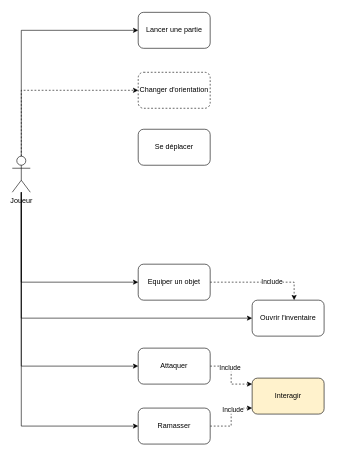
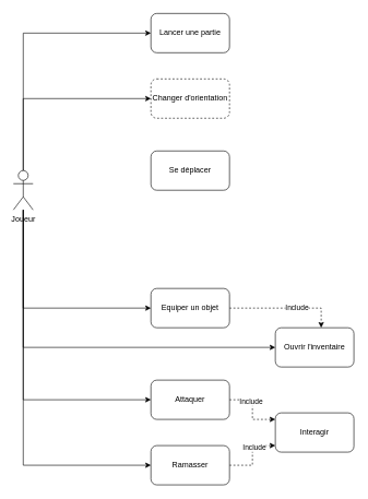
  <mxCell id="0" />
  <mxCell id="1" parent="0" />
  <mxCell id="2" style="edgeStyle=orthogonalEdgeStyle;rounded=0;orthogonalLoop=1;jettySize=auto;html=1;" edge="1" parent="1" source="8" target="9"><mxGeometry relative="1" as="geometry"><Array as="points"><mxPoint x="35" y="50" /></Array></mxGeometry></mxCell>
- <mxCell id="3" style="edgeStyle=orthogonalEdgeStyle;rounded=0;orthogonalLoop=1;jettySize=auto;html=1;dashed=1;" edge="1" parent="1" source="8" target="10"><mxGeometry relative="1" as="geometry"><Array as="points"><mxPoint x="35" y="150" /></Array></mxGeometry></mxCell>
+ <mxCell id="3" style="edgeStyle=orthogonalEdgeStyle;rounded=0;orthogonalLoop=1;jettySize=auto;html=1;" edge="1" parent="1" source="8" target="10"><mxGeometry relative="1" as="geometry"><Array as="points"><mxPoint x="35" y="150" /></Array></mxGeometry></mxCell>
  <mxCell id="4" style="edgeStyle=orthogonalEdgeStyle;rounded=0;orthogonalLoop=1;jettySize=auto;html=1;" edge="1" parent="1" source="8" target="14"><mxGeometry relative="1" as="geometry"><Array as="points"><mxPoint x="35" y="470" /></Array></mxGeometry></mxCell>
  <mxCell id="5" style="edgeStyle=orthogonalEdgeStyle;rounded=0;orthogonalLoop=1;jettySize=auto;html=1;" edge="1" parent="1" source="8" target="18"><mxGeometry relative="1" as="geometry"><Array as="points"><mxPoint x="35" y="610" /></Array></mxGeometry></mxCell>
  <mxCell id="6" style="edgeStyle=orthogonalEdgeStyle;rounded=0;orthogonalLoop=1;jettySize=auto;html=1;" edge="1" parent="1" source="8" target="15"><mxGeometry relative="1" as="geometry"><Array as="points"><mxPoint x="35" y="530" /></Array></mxGeometry></mxCell>
  <mxCell id="7" style="edgeStyle=orthogonalEdgeStyle;rounded=0;orthogonalLoop=1;jettySize=auto;html=1;" edge="1" parent="1" source="8" target="21"><mxGeometry relative="1" as="geometry"><Array as="points"><mxPoint x="35" y="710" /></Array></mxGeometry></mxCell>
  <mxCell id="8" value="Joueur" style="shape=umlActor;verticalLabelPosition=bottom;verticalAlign=top;html=1;outlineConnect=0;" vertex="1" parent="1"><mxGeometry x="20" y="260" width="30" height="60" as="geometry" /></mxCell>
  <mxCell id="9" value="Lancer une partie" style="rounded=1;whiteSpace=wrap;html=1;" vertex="1" parent="1"><mxGeometry x="230" y="20" width="120" height="60" as="geometry" /></mxCell>
  <mxCell id="10" value="Changer d'orientation" style="rounded=1;whiteSpace=wrap;html=1;dashed=1;" vertex="1" parent="1"><mxGeometry x="230" y="120" width="120" height="60" as="geometry" /></mxCell>
- <mxCell id="11" value="Se déplacer" style="rounded=1;whiteSpace=wrap;html=1;" vertex="1" parent="1"><mxGeometry x="230" y="215" width="120" height="60" as="geometry" /></mxCell>
+ <mxCell id="11" value="Se déplacer" style="rounded=1;whiteSpace=wrap;html=1;" vertex="1" parent="1"><mxGeometry x="230" y="230" width="120" height="60" as="geometry" /></mxCell>
  <mxCell id="12" style="edgeStyle=orthogonalEdgeStyle;rounded=0;orthogonalLoop=1;jettySize=auto;html=1;dashed=1;" edge="1" parent="1" source="14" target="15"><mxGeometry relative="1" as="geometry"><Array as="points"><mxPoint x="490" y="470" /></Array></mxGeometry></mxCell>
  <mxCell id="13" value="Include" style="edgeLabel;html=1;align=center;verticalAlign=middle;resizable=0;points=[];" vertex="1" connectable="0" parent="12"><mxGeometry x="0.197" y="2" relative="1" as="geometry"><mxPoint as="offset" /></mxGeometry></mxCell>
  <mxCell id="14" value="Equiper un objet" style="rounded=1;whiteSpace=wrap;html=1;" vertex="1" parent="1"><mxGeometry x="230" y="440" width="120" height="60" as="geometry" /></mxCell>
  <mxCell id="15" value="Ouvrir l'inventaire" style="rounded=1;whiteSpace=wrap;html=1;" vertex="1" parent="1"><mxGeometry x="420" y="500" width="120" height="60" as="geometry" /></mxCell>
  <mxCell id="16" style="edgeStyle=orthogonalEdgeStyle;rounded=0;orthogonalLoop=1;jettySize=auto;html=1;dashed=1;" edge="1" parent="1" source="18" target="22"><mxGeometry relative="1" as="geometry"><Array as="points"><mxPoint x="385" y="610" /><mxPoint x="385" y="640" /></Array></mxGeometry></mxCell>
  <mxCell id="17" value="Include" style="edgeLabel;html=1;align=center;verticalAlign=middle;resizable=0;points=[];" vertex="1" connectable="0" parent="16"><mxGeometry x="-0.366" y="-2" relative="1" as="geometry"><mxPoint as="offset" /></mxGeometry></mxCell>
  <mxCell id="18" value="Attaquer" style="rounded=1;whiteSpace=wrap;html=1;" vertex="1" parent="1"><mxGeometry x="230" y="580" width="120" height="60" as="geometry" /></mxCell>
  <mxCell id="19" style="edgeStyle=orthogonalEdgeStyle;rounded=0;orthogonalLoop=1;jettySize=auto;html=1;dashed=1;" edge="1" parent="1" source="21" target="22"><mxGeometry relative="1" as="geometry"><Array as="points"><mxPoint x="385" y="710" /><mxPoint x="385" y="680" /></Array></mxGeometry></mxCell>
  <mxCell id="20" value="Include" style="edgeLabel;html=1;align=center;verticalAlign=middle;resizable=0;points=[];" vertex="1" connectable="0" parent="19"><mxGeometry x="0.26" y="-2" relative="1" as="geometry"><mxPoint as="offset" /></mxGeometry></mxCell>
  <mxCell id="21" value="Ramasser" style="rounded=1;whiteSpace=wrap;html=1;" vertex="1" parent="1"><mxGeometry x="230" y="680" width="120" height="60" as="geometry" /></mxCell>
- <mxCell id="22" value="Interagir" style="rounded=1;whiteSpace=wrap;html=1;fillColor=#fff2cc;" vertex="1" parent="1"><mxGeometry x="420" y="630" width="120" height="60" as="geometry" /></mxCell>
+ <mxCell id="22" value="Interagir" style="rounded=1;whiteSpace=wrap;html=1;" vertex="1" parent="1"><mxGeometry x="420" y="630" width="120" height="60" as="geometry" /></mxCell>
